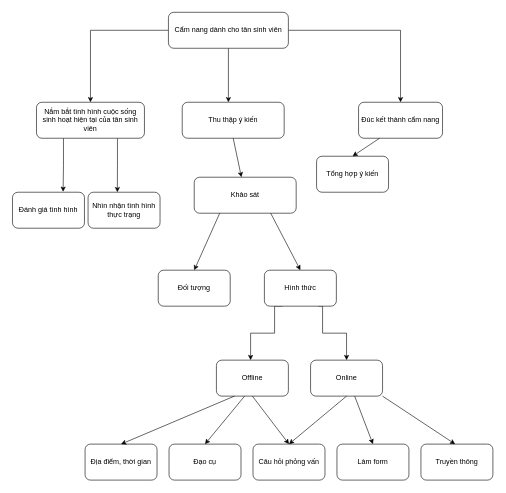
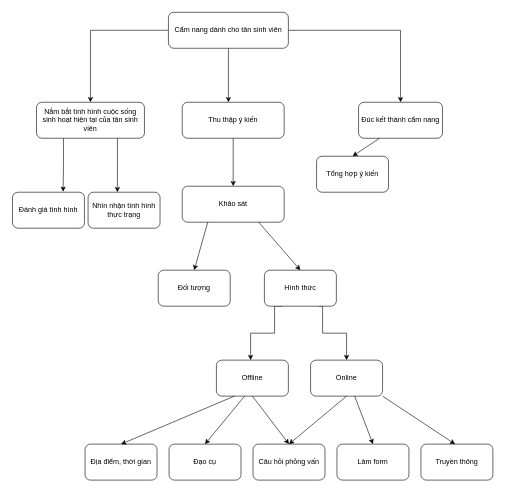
  <mxCell id="0" />
  <mxCell id="1" parent="0" />
  <mxCell id="2" style="edgeStyle=orthogonalEdgeStyle;rounded=0;orthogonalLoop=1;jettySize=auto;html=1;" edge="1" parent="1" source="5" target="6"><mxGeometry relative="1" as="geometry"><Array as="points"><mxPoint x="380" y="160" /><mxPoint x="380" y="160" /></Array></mxGeometry></mxCell>
  <mxCell id="3" style="edgeStyle=orthogonalEdgeStyle;rounded=0;orthogonalLoop=1;jettySize=auto;html=1;" edge="1" parent="1" source="5" target="10"><mxGeometry relative="1" as="geometry" /></mxCell>
  <mxCell id="4" style="edgeStyle=orthogonalEdgeStyle;rounded=0;orthogonalLoop=1;jettySize=auto;html=1;entryX=0.5;entryY=0;entryDx=0;entryDy=0;" edge="1" parent="1" source="5" target="9"><mxGeometry relative="1" as="geometry" /></mxCell>
  <mxCell id="5" value="Cẩm nang dành cho tân sinh viên" style="rounded=1;whiteSpace=wrap;html=1;" vertex="1" parent="1"><mxGeometry x="280" y="20" width="200" height="60" as="geometry" /></mxCell>
  <mxCell id="6" value="Thu thập ý kiến" style="rounded=1;whiteSpace=wrap;html=1;" vertex="1" parent="1"><mxGeometry x="303" y="170" width="170" height="60" as="geometry" /></mxCell>
  <mxCell id="7" style="edgeStyle=orthogonalEdgeStyle;rounded=0;orthogonalLoop=1;jettySize=auto;html=1;exitX=0.25;exitY=1;exitDx=0;exitDy=0;entryX=0.703;entryY=-0.012;entryDx=0;entryDy=0;entryPerimeter=0;" edge="1" parent="1" source="9" target="17"><mxGeometry relative="1" as="geometry" /></mxCell>
  <mxCell id="8" style="edgeStyle=orthogonalEdgeStyle;rounded=0;orthogonalLoop=1;jettySize=auto;html=1;exitX=0.75;exitY=1;exitDx=0;exitDy=0;entryX=0.407;entryY=0;entryDx=0;entryDy=0;entryPerimeter=0;" edge="1" parent="1" source="9" target="16"><mxGeometry relative="1" as="geometry" /></mxCell>
  <mxCell id="9" value="Nắm bắt tình hình cuộc sống sinh hoạt hiện tại của tân sinh viên" style="whiteSpace=wrap;html=1;rounded=1;" vertex="1" parent="1"><mxGeometry x="60" y="170" width="180" height="60" as="geometry" /></mxCell>
  <mxCell id="10" value="Đúc kết thành cẩm nang" style="rounded=1;whiteSpace=wrap;html=1;" vertex="1" parent="1"><mxGeometry x="597" y="170" width="140" height="60" as="geometry" /></mxCell>
- <mxCell id="11" value="Khảo sát" style="rounded=1;whiteSpace=wrap;html=1;" vertex="1" parent="1"><mxGeometry x="323" y="295" width="170" height="60" as="geometry" /></mxCell>
+ <mxCell id="11" value="Khảo sát" style="rounded=1;whiteSpace=wrap;html=1;" vertex="1" parent="1"><mxGeometry x="303" y="310" width="170" height="60" as="geometry" /></mxCell>
  <mxCell id="12" value="Đối tượng" style="rounded=1;whiteSpace=wrap;html=1;" vertex="1" parent="1"><mxGeometry x="263" y="450" width="120" height="60" as="geometry" /></mxCell>
  <mxCell id="13" style="edgeStyle=orthogonalEdgeStyle;rounded=0;orthogonalLoop=1;jettySize=auto;html=1;exitX=0.25;exitY=1;exitDx=0;exitDy=0;" edge="1" parent="1" source="15" target="18"><mxGeometry relative="1" as="geometry"><Array as="points"><mxPoint x="457" y="510" /><mxPoint x="457" y="555" /><mxPoint x="417" y="555" /></Array></mxGeometry></mxCell>
  <mxCell id="14" style="edgeStyle=orthogonalEdgeStyle;rounded=0;orthogonalLoop=1;jettySize=auto;html=1;exitX=0.75;exitY=1;exitDx=0;exitDy=0;entryX=0.5;entryY=0;entryDx=0;entryDy=0;" edge="1" parent="1" source="15" target="19"><mxGeometry relative="1" as="geometry"><Array as="points"><mxPoint x="537" y="510" /><mxPoint x="537" y="555" /><mxPoint x="577" y="555" /></Array></mxGeometry></mxCell>
  <mxCell id="15" value="Hình thức" style="rounded=1;whiteSpace=wrap;html=1;" vertex="1" parent="1"><mxGeometry x="440" y="450" width="120" height="60" as="geometry" /></mxCell>
  <mxCell id="16" value="Nhìn nhận tình hình thực trạng" style="whiteSpace=wrap;html=1;rounded=1;" vertex="1" parent="1"><mxGeometry x="146" y="320" width="120" height="60" as="geometry" /></mxCell>
  <mxCell id="17" value="Đánh giá tình hình" style="rounded=1;whiteSpace=wrap;html=1;" vertex="1" parent="1"><mxGeometry x="20" y="320" width="120" height="60" as="geometry" /></mxCell>
  <mxCell id="18" value="Offline" style="whiteSpace=wrap;html=1;rounded=1;" vertex="1" parent="1"><mxGeometry x="360" y="600" width="120" height="60" as="geometry" /></mxCell>
  <mxCell id="19" value="Online" style="rounded=1;whiteSpace=wrap;html=1;" vertex="1" parent="1"><mxGeometry x="517" y="600" width="120" height="60" as="geometry" /></mxCell>
  <mxCell id="20" value="Địa điểm, thời gian" style="whiteSpace=wrap;html=1;rounded=1;" vertex="1" parent="1"><mxGeometry x="141" y="740" width="120" height="60" as="geometry" /></mxCell>
  <mxCell id="21" value="Đạo cụ" style="rounded=1;whiteSpace=wrap;html=1;" vertex="1" parent="1"><mxGeometry x="281" y="740" width="120" height="60" as="geometry" /></mxCell>
  <mxCell id="22" value="Câu hỏi phỏng vấn" style="rounded=1;whiteSpace=wrap;html=1;" vertex="1" parent="1"><mxGeometry x="421" y="740" width="120" height="60" as="geometry" /></mxCell>
  <mxCell id="23" value="Làm form" style="rounded=1;whiteSpace=wrap;html=1;" vertex="1" parent="1"><mxGeometry x="561" y="740" width="120" height="60" as="geometry" /></mxCell>
  <mxCell id="24" value="Truyền thông" style="rounded=1;whiteSpace=wrap;html=1;" vertex="1" parent="1"><mxGeometry x="701" y="740" width="120" height="60" as="geometry" /></mxCell>
  <mxCell id="25" value="Tổng hợp ý kiến" style="rounded=1;whiteSpace=wrap;html=1;" vertex="1" parent="1"><mxGeometry x="527" y="260" width="120" height="60" as="geometry" /></mxCell>
  <mxCell id="26" value="" style="endArrow=classic;html=1;rounded=0;exitX=0.5;exitY=1;exitDx=0;exitDy=0;" edge="1" parent="1" source="6" target="11"><mxGeometry width="50" height="50" relative="1" as="geometry"><mxPoint x="177" y="380" as="sourcePoint" /><mxPoint x="227" y="330" as="targetPoint" /></mxGeometry></mxCell>
  <mxCell id="27" value="" style="endArrow=classic;html=1;rounded=0;entryX=0.5;entryY=0;entryDx=0;entryDy=0;exitX=0.25;exitY=1;exitDx=0;exitDy=0;" edge="1" parent="1" source="11" target="12"><mxGeometry width="50" height="50" relative="1" as="geometry"><mxPoint x="177" y="480" as="sourcePoint" /><mxPoint x="227" y="430" as="targetPoint" /></mxGeometry></mxCell>
  <mxCell id="28" value="" style="endArrow=classic;html=1;rounded=0;entryX=0.5;entryY=0;entryDx=0;entryDy=0;exitX=0.75;exitY=1;exitDx=0;exitDy=0;" edge="1" parent="1" source="11" target="15"><mxGeometry width="50" height="50" relative="1" as="geometry"><mxPoint x="355.5" y="380" as="sourcePoint" /><mxPoint x="333" y="460" as="targetPoint" /></mxGeometry></mxCell>
  <mxCell id="29" value="" style="endArrow=classic;html=1;rounded=0;exitX=0.5;exitY=1;exitDx=0;exitDy=0;entryX=0.5;entryY=0;entryDx=0;entryDy=0;" edge="1" parent="1" source="18" target="22"><mxGeometry width="50" height="50" relative="1" as="geometry"><mxPoint x="407" y="750" as="sourcePoint" /><mxPoint x="457" y="700" as="targetPoint" /></mxGeometry></mxCell>
  <mxCell id="30" value="" style="endArrow=classic;html=1;rounded=0;exitX=0.5;exitY=1;exitDx=0;exitDy=0;entryX=0.5;entryY=0;entryDx=0;entryDy=0;" edge="1" parent="1" source="19" target="22"><mxGeometry width="50" height="50" relative="1" as="geometry"><mxPoint x="407" y="750" as="sourcePoint" /><mxPoint x="477" y="740" as="targetPoint" /></mxGeometry></mxCell>
  <mxCell id="31" value="" style="endArrow=classic;html=1;rounded=0;exitX=0.5;exitY=1;exitDx=0;exitDy=0;entryX=0.5;entryY=0;entryDx=0;entryDy=0;" edge="1" parent="1" target="23"><mxGeometry width="50" height="50" relative="1" as="geometry"><mxPoint x="590.5" y="660" as="sourcePoint" /><mxPoint x="651.5" y="740" as="targetPoint" /></mxGeometry></mxCell>
  <mxCell id="32" value="" style="endArrow=classic;html=1;rounded=0;exitX=1;exitY=1;exitDx=0;exitDy=0;entryX=0.5;entryY=0;entryDx=0;entryDy=0;" edge="1" parent="1" source="19"><mxGeometry width="50" height="50" relative="1" as="geometry"><mxPoint x="697" y="660" as="sourcePoint" /><mxPoint x="758" y="740" as="targetPoint" /></mxGeometry></mxCell>
  <mxCell id="33" value="" style="endArrow=classic;html=1;rounded=0;entryX=0.5;entryY=0;entryDx=0;entryDy=0;" edge="1" parent="1" target="21"><mxGeometry width="50" height="50" relative="1" as="geometry"><mxPoint x="407" y="660" as="sourcePoint" /><mxPoint x="491" y="750" as="targetPoint" /></mxGeometry></mxCell>
  <mxCell id="34" value="" style="endArrow=classic;html=1;rounded=0;exitX=0.25;exitY=1;exitDx=0;exitDy=0;entryX=0.5;entryY=0;entryDx=0;entryDy=0;" edge="1" parent="1" source="18" target="20"><mxGeometry width="50" height="50" relative="1" as="geometry"><mxPoint x="597" y="680" as="sourcePoint" /><mxPoint x="501" y="760" as="targetPoint" /></mxGeometry></mxCell>
  <mxCell id="35" value="" style="endArrow=classic;html=1;rounded=0;exitX=0.25;exitY=1;exitDx=0;exitDy=0;entryX=0.5;entryY=0;entryDx=0;entryDy=0;" edge="1" parent="1" source="10" target="25"><mxGeometry width="50" height="50" relative="1" as="geometry"><mxPoint x="467" y="320" as="sourcePoint" /><mxPoint x="517" y="270" as="targetPoint" /></mxGeometry></mxCell>
